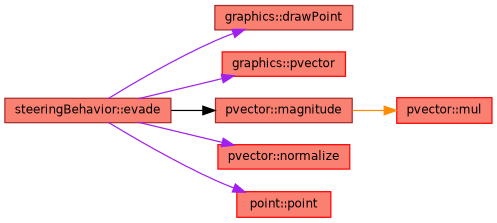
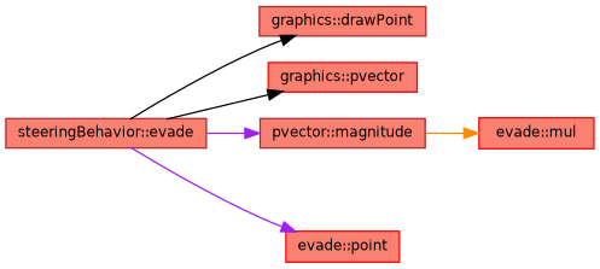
  digraph {
    rankdir=LR
    node [color=red fillcolor=salmon fontname=Helvetica fontsize=10 shape=record style=filled]
    edge [color=purple fontname=Helvetica fontsize=10 labelfontname=Helvetica labelfontsize=10 style=solid]
    n1 [color=brown fontcolor=black height=0.2 label="steeringBehavior::evade" width=0.4]
    n2 [color=brown height=0.2 label="graphics::drawPoint" width=0.4]
    n3 [height=0.2 label="graphics::pvector" width=0.4]
    n4 [color=brown height=0.2 label="pvector::magnitude" width=0.4]
-   n5 [height=0.2 label="pvector::normalize" width=0.4]
-   n6 [height=0.2 label="point::point" width=0.4]
-   n7 [height=0.2 label="pvector::mul" width=0.4]
-   n1 -> n2
-   n1 -> n3
-   n1 -> n4 [color=black]
-   n1 -> n5
+   n6 [height=0.2 label="evade::point" width=0.4]
+   n7 [height=0.2 label="evade::mul" width=0.4]
+   n1 -> n2 [color=black]
+   n1 -> n3 [color=black]
+   n1 -> n4
    n1 -> n6
    n4 -> n7 [color=darkorange]
  }
